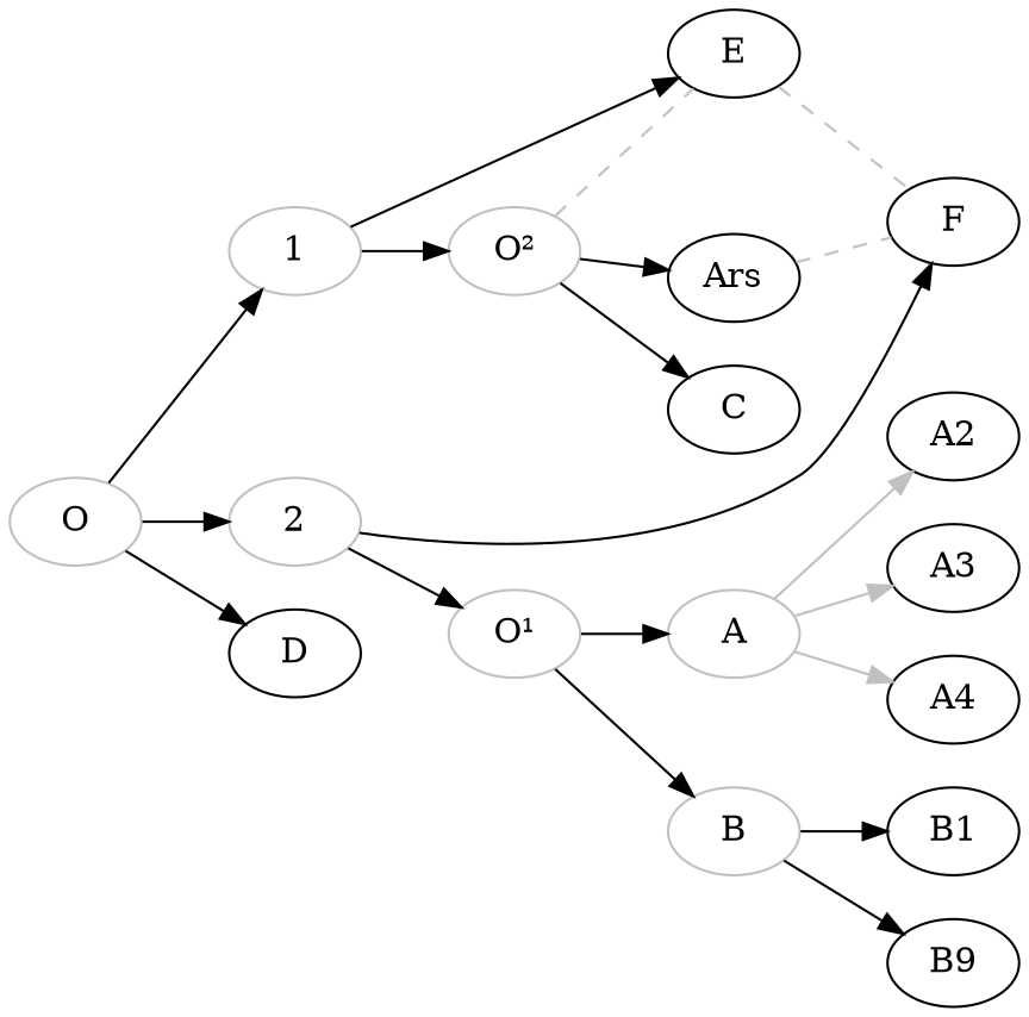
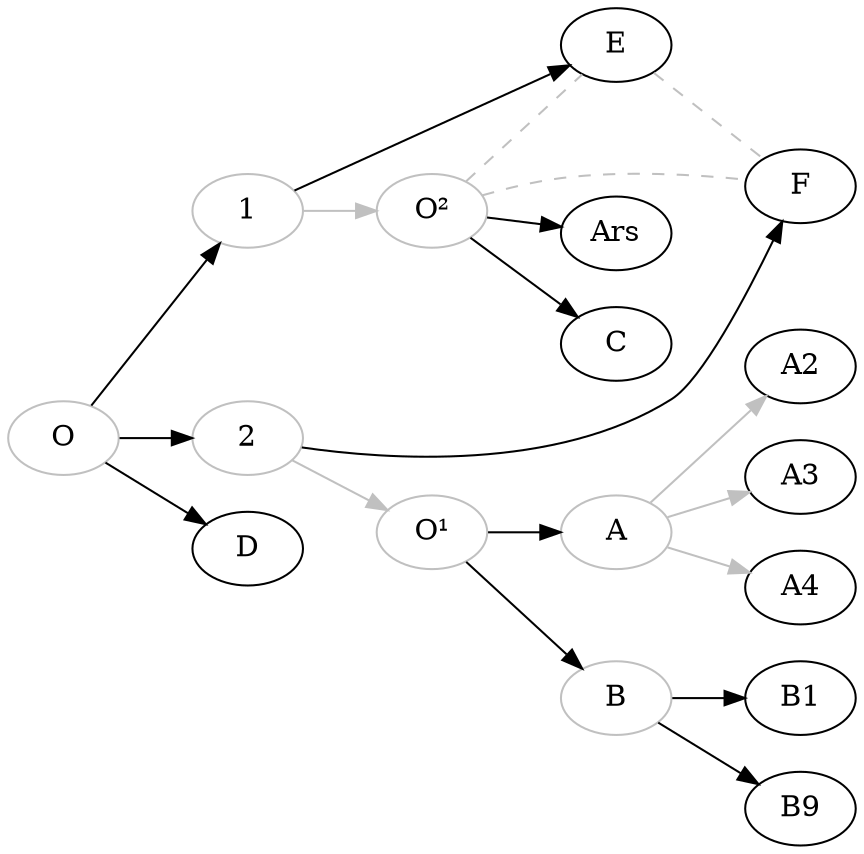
  digraph {
    fontname="DejaVu Serif"
    rankdir=LR
    node [fontname="DejaVu Serif"]
    edge [fontname="DejaVu Serif"]
    O [color=grey]
    1 [color=grey]
    2 [color=grey]
    D
    n5 [color=grey label="O²"]
    E
    n7 [color=grey label="O¹"]
    F
    Ars
    C
    A [color=grey]
    B [color=grey]
    A2
    A3
    A4
    B1
    n17 [label=B9]
    O -> 1
    O -> 2
    O -> D
-   1 -> n5
+   1 -> n5 [color=grey]
    1 -> E
-   2 -> n7
+   2 -> n7 [color=grey]
    2 -> F
    n5 -> E [color=grey dir=none style=dashed]
-   Ars -> F [color=grey dir=none style=dashed]
+   n5 -> F [color=grey dir=none style=dashed]
    n5 -> Ars
    n5 -> C
    E -> F [color=grey dir=none style=dashed]
    n7 -> A
    n7 -> B
    A -> A2 [color=grey]
    A -> A3 [color=grey]
    A -> A4 [color=grey]
    B -> B1
    B -> n17
  }
